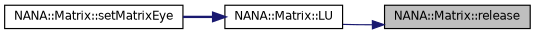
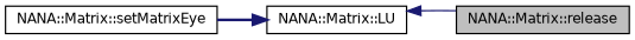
  digraph {
    rankdir=RL
    node [color=black fillcolor=white fontname=Helvetica fontsize=10 shape=record style=filled]
    edge [color=midnightblue dir=back fontname=Helvetica fontsize=10 labelfontname=Helvetica labelfontsize=10]
    n1 [fillcolor=grey75 fontcolor=black height=0.2 label="NANA::Matrix::release" width=0.4]
    n2 [height=0.2 label="NANA::Matrix::LU" width=0.4]
    n3 [height=0.2 label="NANA::Matrix::setMatrixEye" width=0.4]
-   n1 -> n2 [style=solid]
+   n2 -> n1 [style=solid]
    n2 -> n3 [style=bold]
  }
